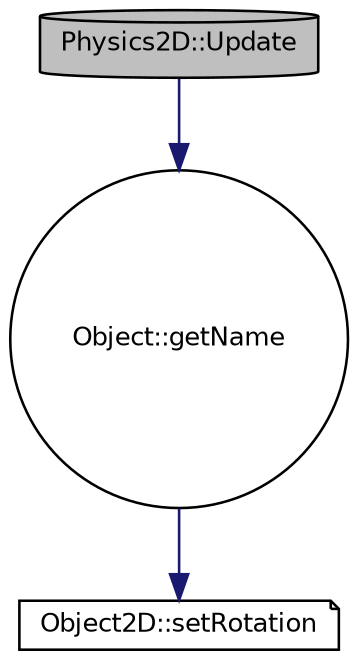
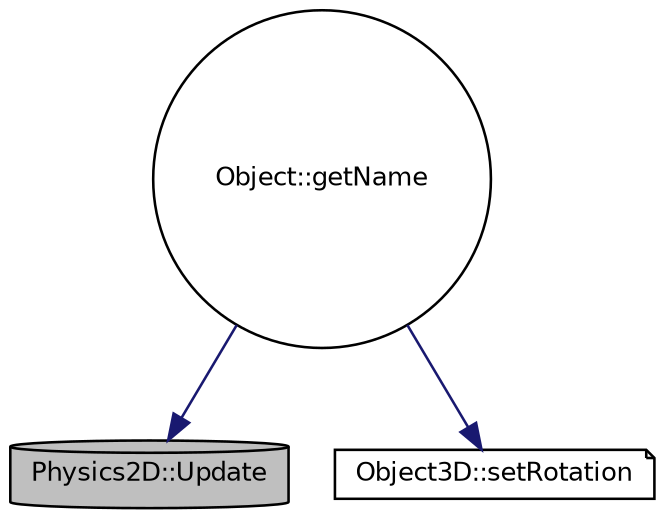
  digraph {
    rankdir=TB
    node [color=black fillcolor=white fontname=Helvetica fontsize=10 style=filled]
    edge [color=midnightblue fontname=Helvetica fontsize=10 labelfontname=Helvetica labelfontsize=10 style=solid]
    n1 [fillcolor=grey75 fontcolor=black height=0.2 label="Physics2D::Update" shape=cylinder width=0.4]
    n2 [height=0.2 label="Object::getName" shape=circle width=0.4]
-   n3 [height=0.2 label="Object2D::setRotation" shape=note width=0.4]
-   n1 -> n2
+   n3 [height=0.2 label="Object3D::setRotation" shape=note width=0.4]
+   n2 -> n1
    n2 -> n3
  }
